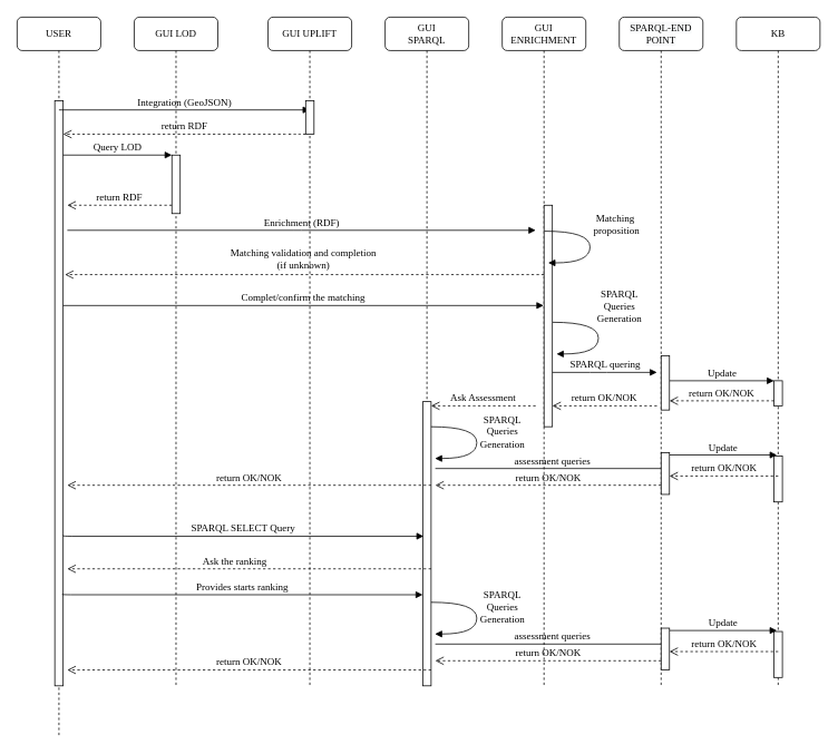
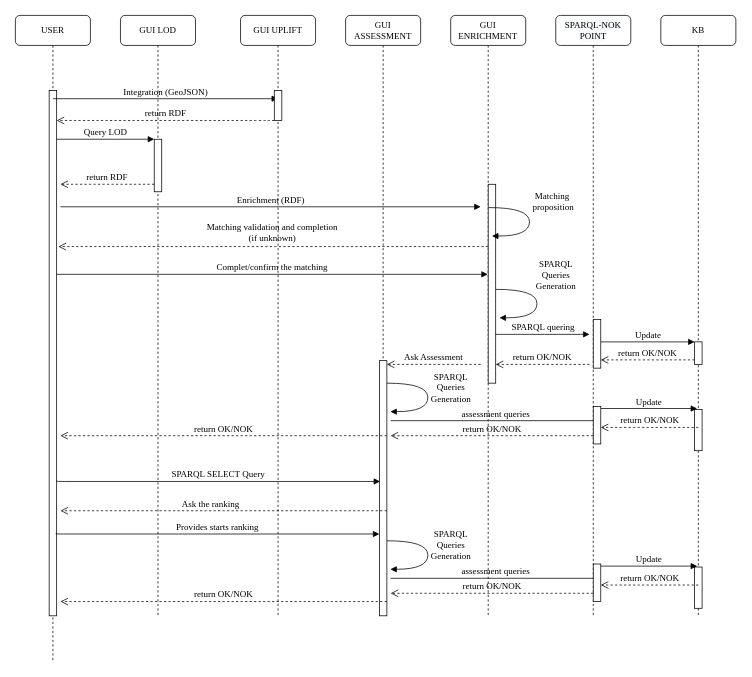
  <mxCell id="0" />
  <mxCell id="1" parent="0" />
  <mxCell id="2" value="GUI LOD" style="shape=umlLifeline;perimeter=lifelinePerimeter;whiteSpace=wrap;html=1;container=1;collapsible=0;recursiveResize=0;outlineConnect=0;rounded=1;shadow=0;comic=0;labelBackgroundColor=none;strokeWidth=1;fontFamily=Verdana;fontSize=12;align=center;" parent="1" vertex="1"><mxGeometry x="160" y="20" width="100" height="800" as="geometry" /></mxCell>
  <mxCell id="3" value="" style="html=1;points=[];perimeter=orthogonalPerimeter;rounded=0;shadow=0;comic=0;labelBackgroundColor=none;strokeWidth=1;fontFamily=Verdana;fontSize=12;align=center;" parent="2" vertex="1"><mxGeometry x="45" y="165" width="10" height="70" as="geometry" /></mxCell>
  <mxCell id="4" value="GUI UPLIFT" style="shape=umlLifeline;perimeter=lifelinePerimeter;whiteSpace=wrap;html=1;container=1;collapsible=0;recursiveResize=0;outlineConnect=0;rounded=1;shadow=0;comic=0;labelBackgroundColor=none;strokeWidth=1;fontFamily=Verdana;fontSize=12;align=center;" parent="1" vertex="1"><mxGeometry x="320" y="20" width="100" height="800" as="geometry" /></mxCell>
- <mxCell id="5" value="GUI&lt;br&gt;SPARQL" style="shape=umlLifeline;perimeter=lifelinePerimeter;whiteSpace=wrap;html=1;container=1;collapsible=0;recursiveResize=0;outlineConnect=0;rounded=1;shadow=0;comic=0;labelBackgroundColor=none;strokeWidth=1;fontFamily=Verdana;fontSize=12;align=center;" parent="1" vertex="1"><mxGeometry x="460" y="20" width="100" height="640" as="geometry" /></mxCell>
+ <mxCell id="5" value="GUI&lt;br&gt;ASSESSMENT" style="shape=umlLifeline;perimeter=lifelinePerimeter;whiteSpace=wrap;html=1;container=1;collapsible=0;recursiveResize=0;outlineConnect=0;rounded=1;shadow=0;comic=0;labelBackgroundColor=none;strokeWidth=1;fontFamily=Verdana;fontSize=12;align=center;" parent="1" vertex="1"><mxGeometry x="460" y="20" width="100" height="640" as="geometry" /></mxCell>
  <mxCell id="6" value="&lt;span&gt;GUI ENRICHMENT&lt;/span&gt;" style="shape=umlLifeline;perimeter=lifelinePerimeter;whiteSpace=wrap;html=1;container=1;collapsible=0;recursiveResize=0;outlineConnect=0;rounded=1;shadow=0;comic=0;labelBackgroundColor=none;strokeWidth=1;fontFamily=Verdana;fontSize=12;align=center;" parent="1" vertex="1"><mxGeometry x="600" y="20" width="100" height="800" as="geometry" /></mxCell>
- <mxCell id="7" value="&lt;span style=&quot;color: rgb(0 , 0 , 0) ; font-family: &amp;#34;verdana&amp;#34; ; font-size: 12px ; font-style: normal ; font-weight: 400 ; letter-spacing: normal ; text-align: center ; text-indent: 0px ; text-transform: none ; word-spacing: 0px ; background-color: rgb(248 , 249 , 250) ; display: inline ; float: none&quot;&gt;SPARQL-END POINT&lt;/span&gt;" style="shape=umlLifeline;perimeter=lifelinePerimeter;whiteSpace=wrap;html=1;container=1;collapsible=0;recursiveResize=0;outlineConnect=0;rounded=1;shadow=0;comic=0;labelBackgroundColor=none;strokeWidth=1;fontFamily=Verdana;fontSize=12;align=center;" parent="1" vertex="1"><mxGeometry x="740" y="20" width="100" height="800" as="geometry" /></mxCell>
+ <mxCell id="7" value="&lt;span style=&quot;color: rgb(0 , 0 , 0) ; font-family: &amp;#34;verdana&amp;#34; ; font-size: 12px ; font-style: normal ; font-weight: 400 ; letter-spacing: normal ; text-align: center ; text-indent: 0px ; text-transform: none ; word-spacing: 0px ; background-color: rgb(248 , 249 , 250) ; display: inline ; float: none&quot;&gt;SPARQL-NOK POINT&lt;/span&gt;" style="shape=umlLifeline;perimeter=lifelinePerimeter;whiteSpace=wrap;html=1;container=1;collapsible=0;recursiveResize=0;outlineConnect=0;rounded=1;shadow=0;comic=0;labelBackgroundColor=none;strokeWidth=1;fontFamily=Verdana;fontSize=12;align=center;" parent="1" vertex="1"><mxGeometry x="740" y="20" width="100" height="800" as="geometry" /></mxCell>
  <mxCell id="8" value="KB" style="shape=umlLifeline;perimeter=lifelinePerimeter;whiteSpace=wrap;html=1;container=1;collapsible=0;recursiveResize=0;outlineConnect=0;rounded=1;shadow=0;comic=0;labelBackgroundColor=none;strokeWidth=1;fontFamily=Verdana;fontSize=12;align=center;" parent="1" vertex="1"><mxGeometry x="880" y="20" width="100" height="800" as="geometry" /></mxCell>
  <mxCell id="9" value="USER" style="shape=umlLifeline;perimeter=lifelinePerimeter;whiteSpace=wrap;html=1;container=1;collapsible=0;recursiveResize=0;outlineConnect=0;rounded=1;shadow=0;comic=0;labelBackgroundColor=none;strokeWidth=1;fontFamily=Verdana;fontSize=12;align=center;" parent="1" vertex="1"><mxGeometry x="20" y="20" width="100" height="860" as="geometry" /></mxCell>
  <mxCell id="10" value="" style="html=1;points=[];perimeter=orthogonalPerimeter;rounded=0;shadow=0;comic=0;labelBackgroundColor=none;strokeWidth=1;fontFamily=Verdana;fontSize=12;align=center;" parent="9" vertex="1"><mxGeometry x="45" y="100" width="10" height="700" as="geometry" /></mxCell>
  <mxCell id="11" value="Matching validation and completion &lt;br&gt;(if unknown)" style="html=1;verticalAlign=bottom;endArrow=open;dashed=1;endSize=8;labelBackgroundColor=none;fontFamily=Verdana;fontSize=12;edgeStyle=elbowEdgeStyle;elbow=vertical;entryX=1.22;entryY=0.393;entryDx=0;entryDy=0;entryPerimeter=0;" parent="1" edge="1"><mxGeometry x="0.005" y="-2" relative="1" as="geometry"><mxPoint x="77.2" y="327.92" as="targetPoint" /><Array as="points"><mxPoint x="290" y="328" /><mxPoint x="160" y="328" /><mxPoint x="250" y="330" /><mxPoint x="260" y="315" /><mxPoint x="350" y="294" /><mxPoint x="620" y="235" /></Array><mxPoint x="650" y="328" as="sourcePoint" /><mxPoint as="offset" /></mxGeometry></mxCell>
  <mxCell id="12" value="" style="html=1;points=[];perimeter=orthogonalPerimeter;rounded=0;shadow=0;comic=0;labelBackgroundColor=none;strokeColor=#000000;strokeWidth=1;fillColor=#FFFFFF;fontFamily=Verdana;fontSize=12;fontColor=#000000;align=center;" parent="1" vertex="1"><mxGeometry x="925" y="455" width="10" height="30" as="geometry" /></mxCell>
  <mxCell id="13" value="Update" style="html=1;verticalAlign=bottom;endArrow=block;entryX=0;entryY=0;labelBackgroundColor=none;fontFamily=Verdana;fontSize=12;" parent="1" source="20" target="12" edge="1"><mxGeometry relative="1" as="geometry"><mxPoint x="850" y="335" as="sourcePoint" /></mxGeometry></mxCell>
  <mxCell id="14" value="return RDF" style="html=1;verticalAlign=bottom;endArrow=open;dashed=1;endSize=8;labelBackgroundColor=none;fontFamily=Verdana;fontSize=12;edgeStyle=elbowEdgeStyle;elbow=vertical;" parent="1" source="25" edge="1"><mxGeometry relative="1" as="geometry"><mxPoint x="75" y="160" as="targetPoint" /><Array as="points"><mxPoint x="350" y="160" /></Array><mxPoint x="790" y="160" as="sourcePoint" /></mxGeometry></mxCell>
  <mxCell id="15" value="Query LOD" style="html=1;verticalAlign=bottom;endArrow=block;entryX=0;entryY=0;labelBackgroundColor=none;fontFamily=Verdana;fontSize=12;edgeStyle=elbowEdgeStyle;elbow=vertical;" parent="1" target="3" edge="1"><mxGeometry relative="1" as="geometry"><mxPoint x="75" y="185" as="sourcePoint" /></mxGeometry></mxCell>
  <mxCell id="16" value="return RDF" style="html=1;verticalAlign=bottom;endArrow=open;dashed=1;endSize=8;labelBackgroundColor=none;fontFamily=Verdana;fontSize=12;edgeStyle=elbowEdgeStyle;elbow=vertical;" edge="1" parent="1" source="3"><mxGeometry relative="1" as="geometry"><mxPoint x="80" y="245" as="targetPoint" /><Array as="points"><mxPoint x="130" y="245" /><mxPoint x="200" y="300" /></Array><mxPoint x="655" y="275" as="sourcePoint" /></mxGeometry></mxCell>
  <mxCell id="17" value="Enrichment (RDF)" style="html=1;verticalAlign=bottom;endArrow=block;labelBackgroundColor=none;fontFamily=Verdana;fontSize=12;edgeStyle=elbowEdgeStyle;elbow=vertical;" edge="1" parent="1"><mxGeometry relative="1" as="geometry"><mxPoint x="80" y="275" as="sourcePoint" /><mxPoint x="640" y="275" as="targetPoint" /></mxGeometry></mxCell>
  <mxCell id="18" value="Complet/confirm the matching" style="html=1;verticalAlign=bottom;endArrow=block;labelBackgroundColor=none;fontFamily=Verdana;fontSize=12;" edge="1" parent="1"><mxGeometry relative="1" as="geometry"><mxPoint x="75" y="365" as="sourcePoint" /><mxPoint x="649.5" y="365" as="targetPoint" /></mxGeometry></mxCell>
  <mxCell id="19" value="" style="html=1;points=[];perimeter=orthogonalPerimeter;rounded=0;shadow=0;comic=0;labelBackgroundColor=none;strokeWidth=1;fontFamily=Verdana;fontSize=12;align=center;" parent="1" vertex="1"><mxGeometry x="650" y="245" width="10" height="265" as="geometry" /></mxCell>
  <mxCell id="20" value="" style="html=1;points=[];perimeter=orthogonalPerimeter;rounded=0;shadow=0;comic=0;labelBackgroundColor=none;strokeWidth=1;fontFamily=Verdana;fontSize=12;align=center;" parent="1" vertex="1"><mxGeometry x="790" y="425" width="10" height="65" as="geometry" /></mxCell>
  <mxCell id="21" value="SPARQL quering" style="html=1;verticalAlign=bottom;endArrow=block;labelBackgroundColor=none;fontFamily=Verdana;fontSize=12;" parent="1" source="19" edge="1"><mxGeometry relative="1" as="geometry"><mxPoint x="715" y="405" as="sourcePoint" /><mxPoint x="785" y="445" as="targetPoint" /><Array as="points"><mxPoint x="715" y="445" /></Array></mxGeometry></mxCell>
  <mxCell id="22" value="Matching&lt;br&gt;&amp;nbsp;proposition" style="html=1;verticalAlign=bottom;endArrow=block;labelBackgroundColor=none;fontFamily=Verdana;fontSize=12;elbow=vertical;edgeStyle=orthogonalEdgeStyle;curved=1;entryX=1;entryY=0.286;entryPerimeter=0;exitX=1.038;exitY=0.345;exitPerimeter=0;" edge="1" parent="1"><mxGeometry x="-0.108" y="30" relative="1" as="geometry"><mxPoint x="650.38" y="276.04" as="sourcePoint" /><mxPoint x="655" y="313.96" as="targetPoint" /><Array as="points"><mxPoint x="705" y="275.94" /><mxPoint x="705" y="313.94" /></Array><mxPoint as="offset" /></mxGeometry></mxCell>
  <mxCell id="23" value="SPARQL&lt;br&gt;Queries&lt;br&gt;Generation" style="html=1;verticalAlign=bottom;endArrow=block;labelBackgroundColor=none;fontFamily=Verdana;fontSize=12;elbow=vertical;edgeStyle=orthogonalEdgeStyle;curved=1;entryX=1;entryY=0.286;entryPerimeter=0;exitX=1.038;exitY=0.345;exitPerimeter=0;" edge="1" parent="1"><mxGeometry x="-0.164" y="25" relative="1" as="geometry"><mxPoint x="660.38" y="385.04" as="sourcePoint" /><mxPoint x="665" y="422.96" as="targetPoint" /><Array as="points"><mxPoint x="715" y="384.94" /><mxPoint x="715" y="422.94" /></Array><mxPoint as="offset" /></mxGeometry></mxCell>
  <mxCell id="24" value="Integration (GeoJSON)" style="html=1;verticalAlign=bottom;endArrow=block;labelBackgroundColor=none;fontFamily=Verdana;fontSize=12;edgeStyle=elbowEdgeStyle;elbow=vertical;" edge="1" parent="1"><mxGeometry relative="1" as="geometry"><mxPoint x="70" y="131" as="sourcePoint" /><mxPoint x="370" y="131" as="targetPoint" /></mxGeometry></mxCell>
  <mxCell id="25" value="" style="html=1;points=[];perimeter=orthogonalPerimeter;rounded=0;shadow=0;comic=0;labelBackgroundColor=none;strokeWidth=1;fontFamily=Verdana;fontSize=12;align=center;" vertex="1" parent="1"><mxGeometry x="365" y="120" width="10" height="40" as="geometry" /></mxCell>
  <mxCell id="26" value="" style="html=1;points=[];perimeter=orthogonalPerimeter;rounded=0;shadow=0;comic=0;labelBackgroundColor=none;strokeWidth=1;fontFamily=Verdana;fontSize=12;align=center;" vertex="1" parent="1"><mxGeometry x="505" y="480" width="10" height="340" as="geometry" /></mxCell>
  <mxCell id="27" value="Ask Assessment" style="html=1;verticalAlign=bottom;endArrow=open;dashed=1;endSize=8;labelBackgroundColor=none;fontFamily=Verdana;fontSize=12;edgeStyle=elbowEdgeStyle;elbow=vertical;" edge="1" parent="1"><mxGeometry relative="1" as="geometry"><mxPoint x="515" y="485" as="targetPoint" /><Array as="points"><mxPoint x="565" y="485" /><mxPoint x="635" y="540" /></Array><mxPoint x="640" y="485" as="sourcePoint" /></mxGeometry></mxCell>
  <mxCell id="28" value="return OK/NOK" style="html=1;verticalAlign=bottom;endArrow=open;dashed=1;endSize=8;labelBackgroundColor=none;fontFamily=Verdana;fontSize=12;edgeStyle=elbowEdgeStyle;elbow=vertical;" edge="1" parent="1"><mxGeometry relative="1" as="geometry"><mxPoint x="800" y="479" as="targetPoint" /><Array as="points"><mxPoint x="850" y="479" /><mxPoint x="920" y="534" /></Array><mxPoint x="925" y="479" as="sourcePoint" /></mxGeometry></mxCell>
  <mxCell id="29" value="return OK/NOK" style="html=1;verticalAlign=bottom;endArrow=open;dashed=1;endSize=8;labelBackgroundColor=none;fontFamily=Verdana;fontSize=12;edgeStyle=elbowEdgeStyle;elbow=vertical;" edge="1" parent="1"><mxGeometry relative="1" as="geometry"><mxPoint x="660" y="485" as="targetPoint" /><Array as="points"><mxPoint x="710" y="485" /><mxPoint x="780" y="540" /></Array><mxPoint x="785" y="485" as="sourcePoint" /></mxGeometry></mxCell>
  <mxCell id="30" value="SPARQL&lt;br&gt;Queries&lt;br&gt;Generation" style="html=1;verticalAlign=bottom;endArrow=block;labelBackgroundColor=none;fontFamily=Verdana;fontSize=12;elbow=vertical;edgeStyle=orthogonalEdgeStyle;curved=1;entryX=1;entryY=0.286;entryPerimeter=0;exitX=1.038;exitY=0.345;exitPerimeter=0;" edge="1" parent="1"><mxGeometry x="0.187" y="30" relative="1" as="geometry"><mxPoint x="515" y="510.04" as="sourcePoint" /><mxPoint x="519.62" y="547.96" as="targetPoint" /><Array as="points"><mxPoint x="569.62" y="509.94" /><mxPoint x="569.62" y="547.94" /></Array><mxPoint as="offset" /></mxGeometry></mxCell>
  <mxCell id="31" value="assessment queries" style="html=1;verticalAlign=bottom;endArrow=block;labelBackgroundColor=none;fontFamily=Verdana;fontSize=12;" edge="1" parent="1"><mxGeometry relative="1" as="geometry"><mxPoint x="520" y="560" as="sourcePoint" /><mxPoint x="800" y="560" as="targetPoint" /></mxGeometry></mxCell>
  <mxCell id="32" value="" style="html=1;points=[];perimeter=orthogonalPerimeter;rounded=0;shadow=0;comic=0;labelBackgroundColor=none;strokeColor=#000000;strokeWidth=1;fillColor=#FFFFFF;fontFamily=Verdana;fontSize=12;fontColor=#000000;align=center;" vertex="1" parent="1"><mxGeometry x="925" y="545" width="10" height="55" as="geometry" /></mxCell>
  <mxCell id="33" value="Update" style="html=1;verticalAlign=bottom;endArrow=block;entryX=0.34;entryY=-0.022;labelBackgroundColor=none;fontFamily=Verdana;fontSize=12;entryDx=0;entryDy=0;entryPerimeter=0;" edge="1" parent="1" source="34" target="32"><mxGeometry relative="1" as="geometry"><mxPoint x="850" y="425" as="sourcePoint" /></mxGeometry></mxCell>
  <mxCell id="34" value="" style="html=1;points=[];perimeter=orthogonalPerimeter;rounded=0;shadow=0;comic=0;labelBackgroundColor=none;strokeWidth=1;fontFamily=Verdana;fontSize=12;align=center;" vertex="1" parent="1"><mxGeometry x="790" y="541" width="10" height="50" as="geometry" /></mxCell>
  <mxCell id="35" value="return OK/NOK" style="html=1;verticalAlign=bottom;endArrow=open;dashed=1;endSize=8;labelBackgroundColor=none;fontFamily=Verdana;fontSize=12;edgeStyle=elbowEdgeStyle;elbow=vertical;" edge="1" parent="1"><mxGeometry relative="1" as="geometry"><mxPoint x="800" y="569" as="targetPoint" /><Array as="points"><mxPoint x="850" y="569" /><mxPoint x="920" y="624" /></Array><mxPoint x="930" y="569" as="sourcePoint" /></mxGeometry></mxCell>
  <mxCell id="36" value="return OK/NOK" style="html=1;verticalAlign=bottom;endArrow=open;dashed=1;endSize=8;labelBackgroundColor=none;fontFamily=Verdana;fontSize=12;edgeStyle=elbowEdgeStyle;elbow=vertical;" edge="1" parent="1"><mxGeometry relative="1" as="geometry"><mxPoint x="520" y="580" as="targetPoint" /><Array as="points"><mxPoint x="710" y="580" /><mxPoint x="780" y="635" /></Array><mxPoint x="790" y="580" as="sourcePoint" /></mxGeometry></mxCell>
  <mxCell id="37" value="return OK/NOK" style="html=1;verticalAlign=bottom;endArrow=open;dashed=1;endSize=8;labelBackgroundColor=none;fontFamily=Verdana;fontSize=12;edgeStyle=elbowEdgeStyle;elbow=vertical;" edge="1" parent="1"><mxGeometry relative="1" as="geometry"><mxPoint x="80" y="580" as="targetPoint" /><Array as="points"><mxPoint x="435" y="580" /><mxPoint x="505" y="635" /></Array><mxPoint x="515" y="580" as="sourcePoint" /></mxGeometry></mxCell>
  <mxCell id="38" value="SPARQL SELECT Query" style="html=1;verticalAlign=bottom;endArrow=block;labelBackgroundColor=none;fontFamily=Verdana;fontSize=12;edgeStyle=elbowEdgeStyle;elbow=vertical;entryX=0.1;entryY=0.474;entryDx=0;entryDy=0;entryPerimeter=0;" edge="1" parent="1" target="26"><mxGeometry relative="1" as="geometry"><mxPoint x="75" y="640" as="sourcePoint" /><mxPoint x="375" y="640" as="targetPoint" /></mxGeometry></mxCell>
  <mxCell id="39" value="Ask the ranking" style="html=1;verticalAlign=bottom;endArrow=open;dashed=1;endSize=8;labelBackgroundColor=none;fontFamily=Verdana;fontSize=12;edgeStyle=elbowEdgeStyle;elbow=vertical;" edge="1" parent="1"><mxGeometry x="0.081" relative="1" as="geometry"><mxPoint x="80" y="680" as="targetPoint" /><Array as="points"><mxPoint x="435" y="680" /><mxPoint x="505" y="735" /></Array><mxPoint x="515" y="680" as="sourcePoint" /><mxPoint as="offset" /></mxGeometry></mxCell>
  <mxCell id="40" value="Provides starts ranking" style="html=1;verticalAlign=bottom;endArrow=block;labelBackgroundColor=none;fontFamily=Verdana;fontSize=12;edgeStyle=elbowEdgeStyle;elbow=vertical;entryX=0.1;entryY=0.474;entryDx=0;entryDy=0;entryPerimeter=0;" edge="1" parent="1"><mxGeometry relative="1" as="geometry"><mxPoint x="74" y="710" as="sourcePoint" /><mxPoint x="505" y="711.16" as="targetPoint" /></mxGeometry></mxCell>
  <mxCell id="41" value="SPARQL&lt;br&gt;Queries&lt;br&gt;Generation" style="html=1;verticalAlign=bottom;endArrow=block;labelBackgroundColor=none;fontFamily=Verdana;fontSize=12;elbow=vertical;edgeStyle=orthogonalEdgeStyle;curved=1;entryX=1;entryY=0.286;entryPerimeter=0;exitX=1.038;exitY=0.345;exitPerimeter=0;" edge="1" parent="1"><mxGeometry x="0.187" y="30" relative="1" as="geometry"><mxPoint x="515" y="720.04" as="sourcePoint" /><mxPoint x="519.62" y="757.96" as="targetPoint" /><Array as="points"><mxPoint x="569.62" y="719.94" /><mxPoint x="569.62" y="757.94" /></Array><mxPoint as="offset" /></mxGeometry></mxCell>
  <mxCell id="42" value="assessment queries" style="html=1;verticalAlign=bottom;endArrow=block;labelBackgroundColor=none;fontFamily=Verdana;fontSize=12;" edge="1" parent="1"><mxGeometry relative="1" as="geometry"><mxPoint x="520" y="770" as="sourcePoint" /><mxPoint x="800" y="770" as="targetPoint" /></mxGeometry></mxCell>
  <mxCell id="43" value="" style="html=1;points=[];perimeter=orthogonalPerimeter;rounded=0;shadow=0;comic=0;labelBackgroundColor=none;strokeColor=#000000;strokeWidth=1;fillColor=#FFFFFF;fontFamily=Verdana;fontSize=12;fontColor=#000000;align=center;" vertex="1" parent="1"><mxGeometry x="925" y="755" width="10" height="55" as="geometry" /></mxCell>
  <mxCell id="44" value="Update" style="html=1;verticalAlign=bottom;endArrow=block;entryX=0.34;entryY=-0.022;labelBackgroundColor=none;fontFamily=Verdana;fontSize=12;entryDx=0;entryDy=0;entryPerimeter=0;" edge="1" parent="1" source="45" target="43"><mxGeometry relative="1" as="geometry"><mxPoint x="850" y="635" as="sourcePoint" /></mxGeometry></mxCell>
  <mxCell id="45" value="" style="html=1;points=[];perimeter=orthogonalPerimeter;rounded=0;shadow=0;comic=0;labelBackgroundColor=none;strokeWidth=1;fontFamily=Verdana;fontSize=12;align=center;" vertex="1" parent="1"><mxGeometry x="790" y="751" width="10" height="50" as="geometry" /></mxCell>
  <mxCell id="46" value="return OK/NOK" style="html=1;verticalAlign=bottom;endArrow=open;dashed=1;endSize=8;labelBackgroundColor=none;fontFamily=Verdana;fontSize=12;edgeStyle=elbowEdgeStyle;elbow=vertical;" edge="1" parent="1"><mxGeometry relative="1" as="geometry"><mxPoint x="800" y="779" as="targetPoint" /><Array as="points"><mxPoint x="850" y="779" /><mxPoint x="920" y="834" /></Array><mxPoint x="930" y="779" as="sourcePoint" /></mxGeometry></mxCell>
  <mxCell id="47" value="return OK/NOK" style="html=1;verticalAlign=bottom;endArrow=open;dashed=1;endSize=8;labelBackgroundColor=none;fontFamily=Verdana;fontSize=12;edgeStyle=elbowEdgeStyle;elbow=vertical;" edge="1" parent="1"><mxGeometry relative="1" as="geometry"><mxPoint x="520" y="790" as="targetPoint" /><Array as="points"><mxPoint x="710" y="790" /><mxPoint x="780" y="845" /></Array><mxPoint x="790" y="790" as="sourcePoint" /></mxGeometry></mxCell>
  <mxCell id="48" value="return OK/NOK" style="html=1;verticalAlign=bottom;endArrow=open;dashed=1;endSize=8;labelBackgroundColor=none;fontFamily=Verdana;fontSize=12;edgeStyle=elbowEdgeStyle;elbow=vertical;" edge="1" parent="1"><mxGeometry relative="1" as="geometry"><mxPoint x="80" y="801" as="targetPoint" /><Array as="points"><mxPoint x="435" y="801" /><mxPoint x="505" y="856" /></Array><mxPoint x="515" y="801" as="sourcePoint" /></mxGeometry></mxCell>
